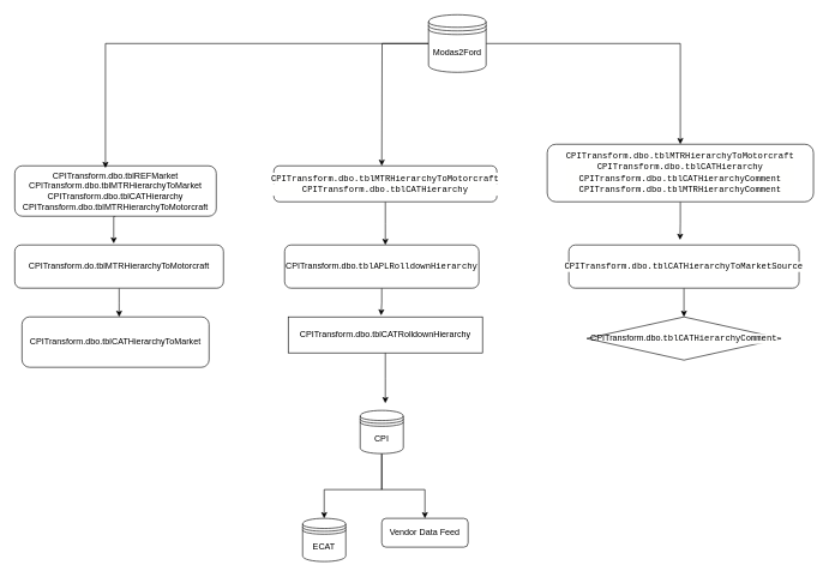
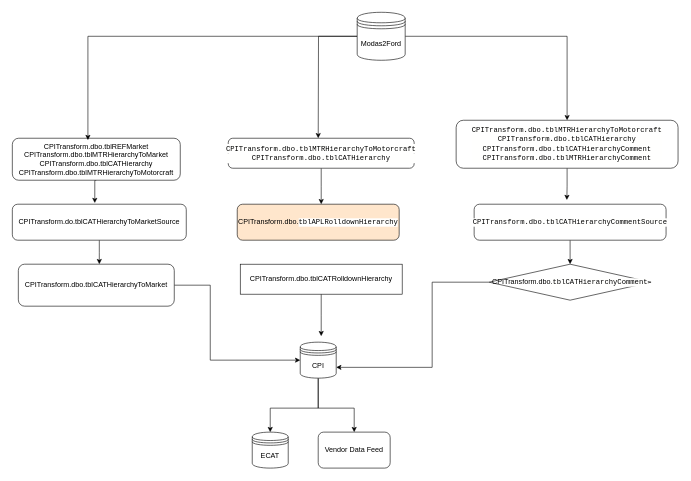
  <mxCell id="0" />
  <mxCell id="1" parent="0" />
+ <mxCell id="2" style="edgeStyle=orthogonalEdgeStyle;rounded=0;orthogonalLoop=1;jettySize=auto;html=1;entryX=0;entryY=0.5;entryDx=0;entryDy=0;" edge="1" parent="1" source="3" target="26"><mxGeometry relative="1" as="geometry"><mxPoint x="160" y="580" as="targetPoint" /><Array as="points"><mxPoint x="350" y="475" /><mxPoint x="350" y="600" /></Array></mxGeometry></mxCell>
  <mxCell id="3" value="CPITransform.dbo.tblCATHierarchyToMarket" style="rounded=1;whiteSpace=wrap;html=1;" parent="1" vertex="1"><mxGeometry x="30" y="440" width="260" height="70" as="geometry" /></mxCell>
  <mxCell id="4" style="edgeStyle=orthogonalEdgeStyle;rounded=0;orthogonalLoop=1;jettySize=auto;html=1;" edge="1" parent="1" source="5"><mxGeometry relative="1" as="geometry"><mxPoint x="535" y="560" as="targetPoint" /></mxGeometry></mxCell>
  <mxCell id="5" value="CPITransform.dbo.tblCATRolldownHierarchy" style="whiteSpace=wrap;html=1;rounded=0;" parent="1" vertex="1"><mxGeometry x="400" y="440" width="270" height="50" as="geometry" /></mxCell>
+ <mxCell id="6" style="edgeStyle=orthogonalEdgeStyle;rounded=0;orthogonalLoop=1;jettySize=auto;html=1;entryX=1;entryY=0.7;entryDx=0;entryDy=0;" edge="1" parent="1" source="7" target="26"><mxGeometry relative="1" as="geometry"><Array as="points"><mxPoint x="720" y="470" /><mxPoint x="720" y="612" /></Array></mxGeometry></mxCell>
  <mxCell id="7" value="CPITransform.dbo.&lt;span style=&quot;background-color: rgb(255 , 255 , 254) ; font-family: &amp;#34;consolas&amp;#34; , &amp;#34;courier new&amp;#34; , monospace&quot;&gt;tblCATHierarchyComment&lt;/span&gt;" style="rhombus;whiteSpace=wrap;html=1;" parent="1" vertex="1"><mxGeometry x="815" y="440" width="270" height="60" as="geometry" /></mxCell>
  <mxCell id="8" style="edgeStyle=orthogonalEdgeStyle;rounded=0;orthogonalLoop=1;jettySize=auto;html=1;" parent="1" source="9" edge="1"><mxGeometry relative="1" as="geometry"><mxPoint x="165" y="440" as="targetPoint" /></mxGeometry></mxCell>
- <mxCell id="9" value="CPITransform.do.tblMTRHierarchyToMotorcraft" style="rounded=1;whiteSpace=wrap;html=1;" parent="1" vertex="1"><mxGeometry x="20" y="340" width="290" height="60" as="geometry" /></mxCell>
+ <mxCell id="9" value="CPITransform.do.tblCATHierarchyToMarketSource" style="rounded=1;whiteSpace=wrap;html=1;" parent="1" vertex="1"><mxGeometry x="20" y="340" width="290" height="60" as="geometry" /></mxCell>
  <mxCell id="10" style="edgeStyle=orthogonalEdgeStyle;rounded=0;orthogonalLoop=1;jettySize=auto;html=1;exitX=0.5;exitY=1;exitDx=0;exitDy=0;entryX=0.474;entryY=-0.033;entryDx=0;entryDy=0;entryPerimeter=0;" parent="1" source="11" target="9" edge="1"><mxGeometry relative="1" as="geometry" /></mxCell>
  <mxCell id="11" value="CPITransform.dbo.tblREFMarket CPITransform.dbo.tblMTRHierarchyToMarket&lt;br&gt;CPITransform.dbo.tblCATHierarchy&lt;br&gt;CPITransform.dbo.tblMTRHierarchyToMotorcraft" style="rounded=1;whiteSpace=wrap;html=1;" parent="1" vertex="1"><mxGeometry x="20" width="280" height="70" as="geometry" y="230" /></mxCell>
- <mxCell id="12" style="edgeStyle=orthogonalEdgeStyle;rounded=0;orthogonalLoop=1;jettySize=auto;html=1;entryX=0.478;entryY=-0.04;entryDx=0;entryDy=0;entryPerimeter=0;" edge="1" parent="1" source="13" target="5"><mxGeometry relative="1" as="geometry" /></mxCell>
- <mxCell id="13" value="CPITransform.dbo.&lt;span style=&quot;background-color: rgb(255 , 255 , 254) ; font-family: &amp;#34;consolas&amp;#34; , &amp;#34;courier new&amp;#34; , monospace&quot;&gt;tblAPLRolldownHierarchy&lt;/span&gt;" style="rounded=1;whiteSpace=wrap;html=1;" parent="1" vertex="1"><mxGeometry x="395" y="340" width="270" height="60" as="geometry" /></mxCell>
+ <mxCell id="13" value="CPITransform.dbo.&lt;span style=&quot;background-color: rgb(255 , 255 , 254) ; font-family: &amp;#34;consolas&amp;#34; , &amp;#34;courier new&amp;#34; , monospace&quot;&gt;tblAPLRolldownHierarchy&lt;/span&gt;" style="rounded=1;whiteSpace=wrap;html=1;fillColor=#ffe6cc;" parent="1" vertex="1"><mxGeometry x="395" y="340" width="270" height="60" as="geometry" /></mxCell>
  <mxCell id="14" style="edgeStyle=orthogonalEdgeStyle;rounded=0;orthogonalLoop=1;jettySize=auto;html=1;" edge="1" parent="1" source="15"><mxGeometry relative="1" as="geometry"><mxPoint x="535" y="340" as="targetPoint" /></mxGeometry></mxCell>
  <mxCell id="15" value="&lt;div style=&quot;background-color: rgb(255 , 255 , 254) ; font-family: &amp;#34;consolas&amp;#34; , &amp;#34;courier new&amp;#34; , monospace ; line-height: 16px&quot;&gt;CPITransform.dbo.tblMTRHierarchyToMotorcraft&lt;/div&gt;&lt;div style=&quot;background-color: rgb(255 , 255 , 254) ; font-family: &amp;#34;consolas&amp;#34; , &amp;#34;courier new&amp;#34; , monospace ; line-height: 16px&quot;&gt;&lt;div style=&quot;line-height: 16px&quot;&gt;CPITransform.dbo.tblCATHierarchy&lt;/div&gt;&lt;/div&gt;" style="rounded=1;whiteSpace=wrap;html=1;" parent="1" vertex="1"><mxGeometry x="380" width="310" height="50" as="geometry" y="230" /></mxCell>
  <mxCell id="16" style="edgeStyle=orthogonalEdgeStyle;rounded=0;orthogonalLoop=1;jettySize=auto;html=1;entryX=0.483;entryY=-0.117;entryDx=0;entryDy=0;entryPerimeter=0;" edge="1" parent="1" source="17" target="19"><mxGeometry relative="1" as="geometry" /></mxCell>
  <mxCell id="17" value="&lt;span style=&quot;font-family: &amp;#34;consolas&amp;#34; , &amp;#34;courier new&amp;#34; , monospace ; background-color: rgb(255 , 255 , 254)&quot;&gt;CPITransform.dbo.&lt;/span&gt;&lt;span style=&quot;background-color: rgb(255 , 255 , 254) ; font-family: &amp;#34;consolas&amp;#34; , &amp;#34;courier new&amp;#34; , monospace&quot;&gt;tblMTRHierarchyToMotorcraft&lt;/span&gt;&lt;span style=&quot;font-family: &amp;#34;consolas&amp;#34; , &amp;#34;courier new&amp;#34; , monospace ; background-color: rgb(255 , 255 , 254)&quot;&gt;&lt;br&gt;&lt;/span&gt;&lt;div style=&quot;background-color: rgb(255 , 255 , 254) ; font-family: &amp;#34;consolas&amp;#34; , &amp;#34;courier new&amp;#34; , monospace ; line-height: 16px&quot;&gt;&lt;div style=&quot;font-family: &amp;#34;consolas&amp;#34; , &amp;#34;courier new&amp;#34; , monospace ; line-height: 16px&quot;&gt;CPITransform.dbo.tblCATHierarchy&lt;/div&gt;&lt;div style=&quot;font-family: &amp;#34;consolas&amp;#34; , &amp;#34;courier new&amp;#34; , monospace ; line-height: 16px&quot;&gt;&lt;div style=&quot;font-family: &amp;#34;consolas&amp;#34; , &amp;#34;courier new&amp;#34; , monospace ; line-height: 16px&quot;&gt;CPITransform.dbo.tblCATHierarchyComment&lt;/div&gt;&lt;/div&gt;&lt;div style=&quot;font-family: &amp;#34;consolas&amp;#34; , &amp;#34;courier new&amp;#34; , monospace ; line-height: 16px&quot;&gt;&lt;div style=&quot;line-height: 16px&quot;&gt;CPITransform.dbo.tblMTRHierarchyComment&lt;/div&gt;&lt;/div&gt;&lt;/div&gt;" style="rounded=1;whiteSpace=wrap;html=1;" vertex="1" parent="1"><mxGeometry x="760" y="200" width="370" height="80" as="geometry" /></mxCell>
  <mxCell id="18" style="edgeStyle=orthogonalEdgeStyle;rounded=0;orthogonalLoop=1;jettySize=auto;html=1;" edge="1" parent="1" source="19" target="7"><mxGeometry relative="1" as="geometry" /></mxCell>
- <mxCell id="19" value="&lt;span style=&quot;font-family: &amp;#34;consolas&amp;#34; , &amp;#34;courier new&amp;#34; , monospace ; background-color: rgb(255 , 255 , 254)&quot;&gt;CPITransform.dbo.&lt;/span&gt;&lt;span style=&quot;background-color: rgb(255 , 255 , 254) ; font-family: &amp;#34;consolas&amp;#34; , &amp;#34;courier new&amp;#34; , monospace&quot;&gt;tblCATHierarchyToMarketSource&lt;/span&gt;&lt;span style=&quot;font-family: &amp;#34;consolas&amp;#34; , &amp;#34;courier new&amp;#34; , monospace ; background-color: rgb(255 , 255 , 254)&quot;&gt;&lt;br&gt;&lt;/span&gt;" style="rounded=1;whiteSpace=wrap;html=1;" vertex="1" parent="1"><mxGeometry x="790" y="340" width="320" height="60" as="geometry" /></mxCell>
+ <mxCell id="19" value="&lt;span style=&quot;font-family: &amp;#34;consolas&amp;#34; , &amp;#34;courier new&amp;#34; , monospace ; background-color: rgb(255 , 255 , 254)&quot;&gt;CPITransform.dbo.&lt;/span&gt;&lt;span style=&quot;background-color: rgb(255 , 255 , 254) ; font-family: &amp;#34;consolas&amp;#34; , &amp;#34;courier new&amp;#34; , monospace&quot;&gt;tblCATHierarchyCommentSource&lt;/span&gt;&lt;span style=&quot;font-family: &amp;#34;consolas&amp;#34; , &amp;#34;courier new&amp;#34; , monospace ; background-color: rgb(255 , 255 , 254)&quot;&gt;&lt;br&gt;&lt;/span&gt;" style="rounded=1;whiteSpace=wrap;html=1;" vertex="1" parent="1"><mxGeometry x="790" y="340" width="320" height="60" as="geometry" /></mxCell>
  <mxCell id="20" style="edgeStyle=orthogonalEdgeStyle;rounded=0;orthogonalLoop=1;jettySize=auto;html=1;entryX=0.45;entryY=0.043;entryDx=0;entryDy=0;entryPerimeter=0;" edge="1" parent="1" source="23" target="11"><mxGeometry relative="1" as="geometry" /></mxCell>
  <mxCell id="21" style="edgeStyle=orthogonalEdgeStyle;rounded=0;orthogonalLoop=1;jettySize=auto;html=1;" edge="1" parent="1" source="23" target="17"><mxGeometry relative="1" as="geometry" /></mxCell>
  <mxCell id="22" style="edgeStyle=orthogonalEdgeStyle;rounded=0;orthogonalLoop=1;jettySize=auto;html=1;" edge="1" parent="1" source="23"><mxGeometry relative="1" as="geometry"><mxPoint x="530" as="targetPoint" y="230" /></mxGeometry></mxCell>
  <mxCell id="23" value="Modas2Ford" style="shape=datastore;whiteSpace=wrap;html=1;" vertex="1" parent="1"><mxGeometry x="595" y="20" width="80" height="80" as="geometry" /></mxCell>
  <mxCell id="24" style="edgeStyle=orthogonalEdgeStyle;rounded=0;orthogonalLoop=1;jettySize=auto;html=1;entryX=0.5;entryY=0;entryDx=0;entryDy=0;" edge="1" parent="1" source="26"><mxGeometry relative="1" as="geometry"><mxPoint x="450" y="720" as="targetPoint" /><Array as="points"><mxPoint x="530" y="680" /><mxPoint x="450" y="680" /></Array></mxGeometry></mxCell>
  <mxCell id="25" style="edgeStyle=orthogonalEdgeStyle;rounded=0;orthogonalLoop=1;jettySize=auto;html=1;" edge="1" parent="1" source="26" target="28"><mxGeometry relative="1" as="geometry"><Array as="points"><mxPoint x="530" y="680" /><mxPoint x="590" y="680" /></Array></mxGeometry></mxCell>
  <mxCell id="26" value="CPI" style="shape=datastore;whiteSpace=wrap;html=1;" vertex="1" parent="1"><mxGeometry x="500" y="570" width="60" height="60" as="geometry" /></mxCell>
  <mxCell id="27" value="ECAT" style="shape=datastore;whiteSpace=wrap;html=1;" vertex="1" parent="1"><mxGeometry x="420" y="720" width="60" height="60" as="geometry" /></mxCell>
- <mxCell id="28" value="Vendor Data Feed" style="rounded=1;whiteSpace=wrap;html=1;" vertex="1" parent="1"><mxGeometry x="530" y="720" width="120" height="40" as="geometry" /></mxCell>
+ <mxCell id="28" value="Vendor Data Feed" style="rounded=1;whiteSpace=wrap;html=1;" vertex="1" parent="1"><mxGeometry x="530" y="720" width="120" height="60" as="geometry" /></mxCell>
